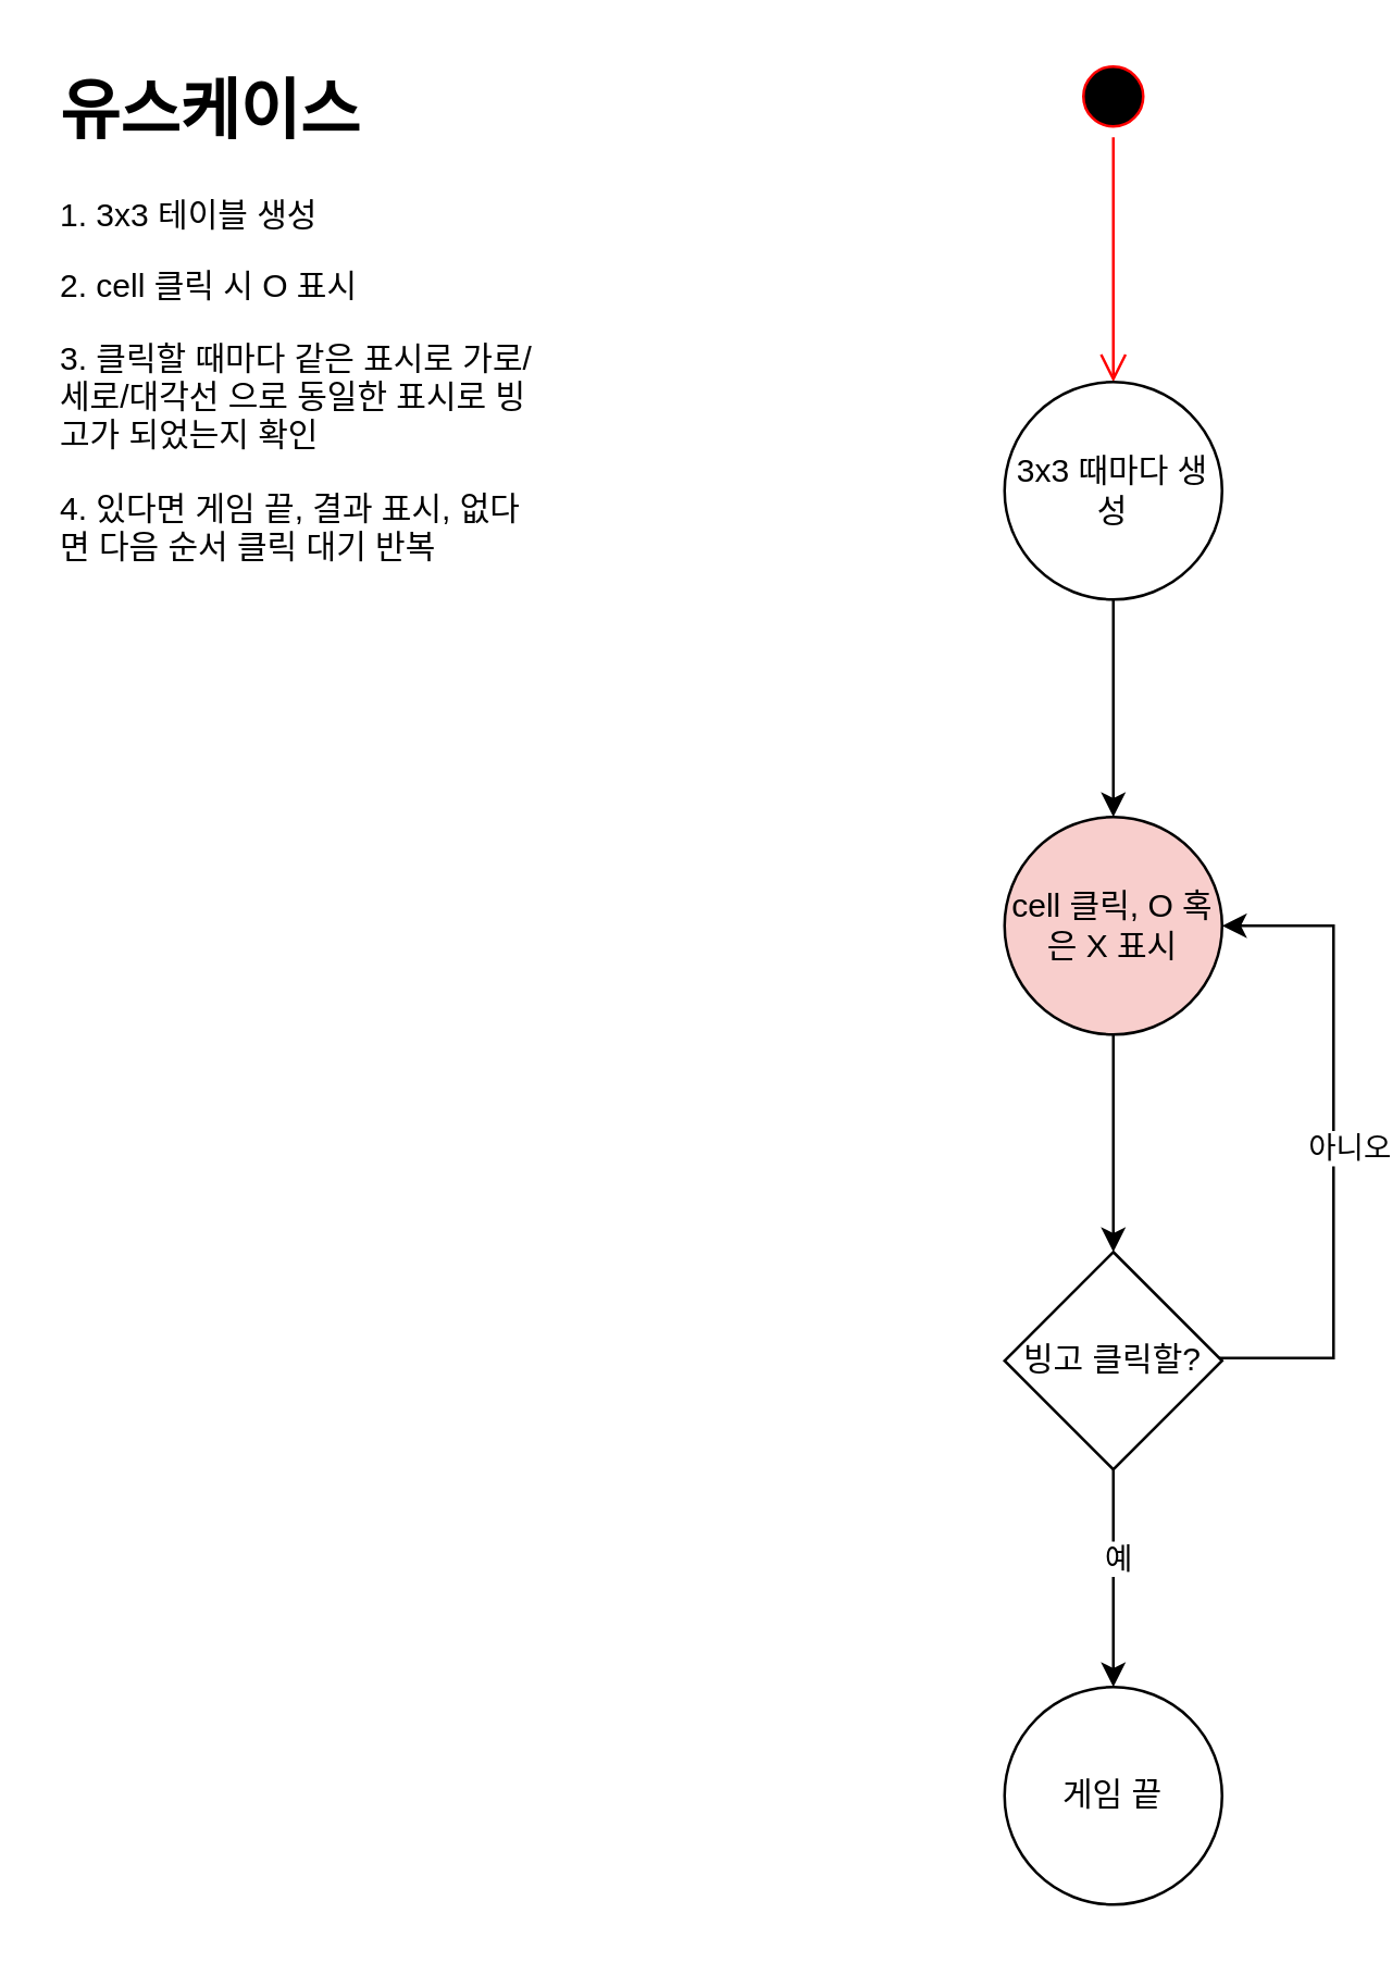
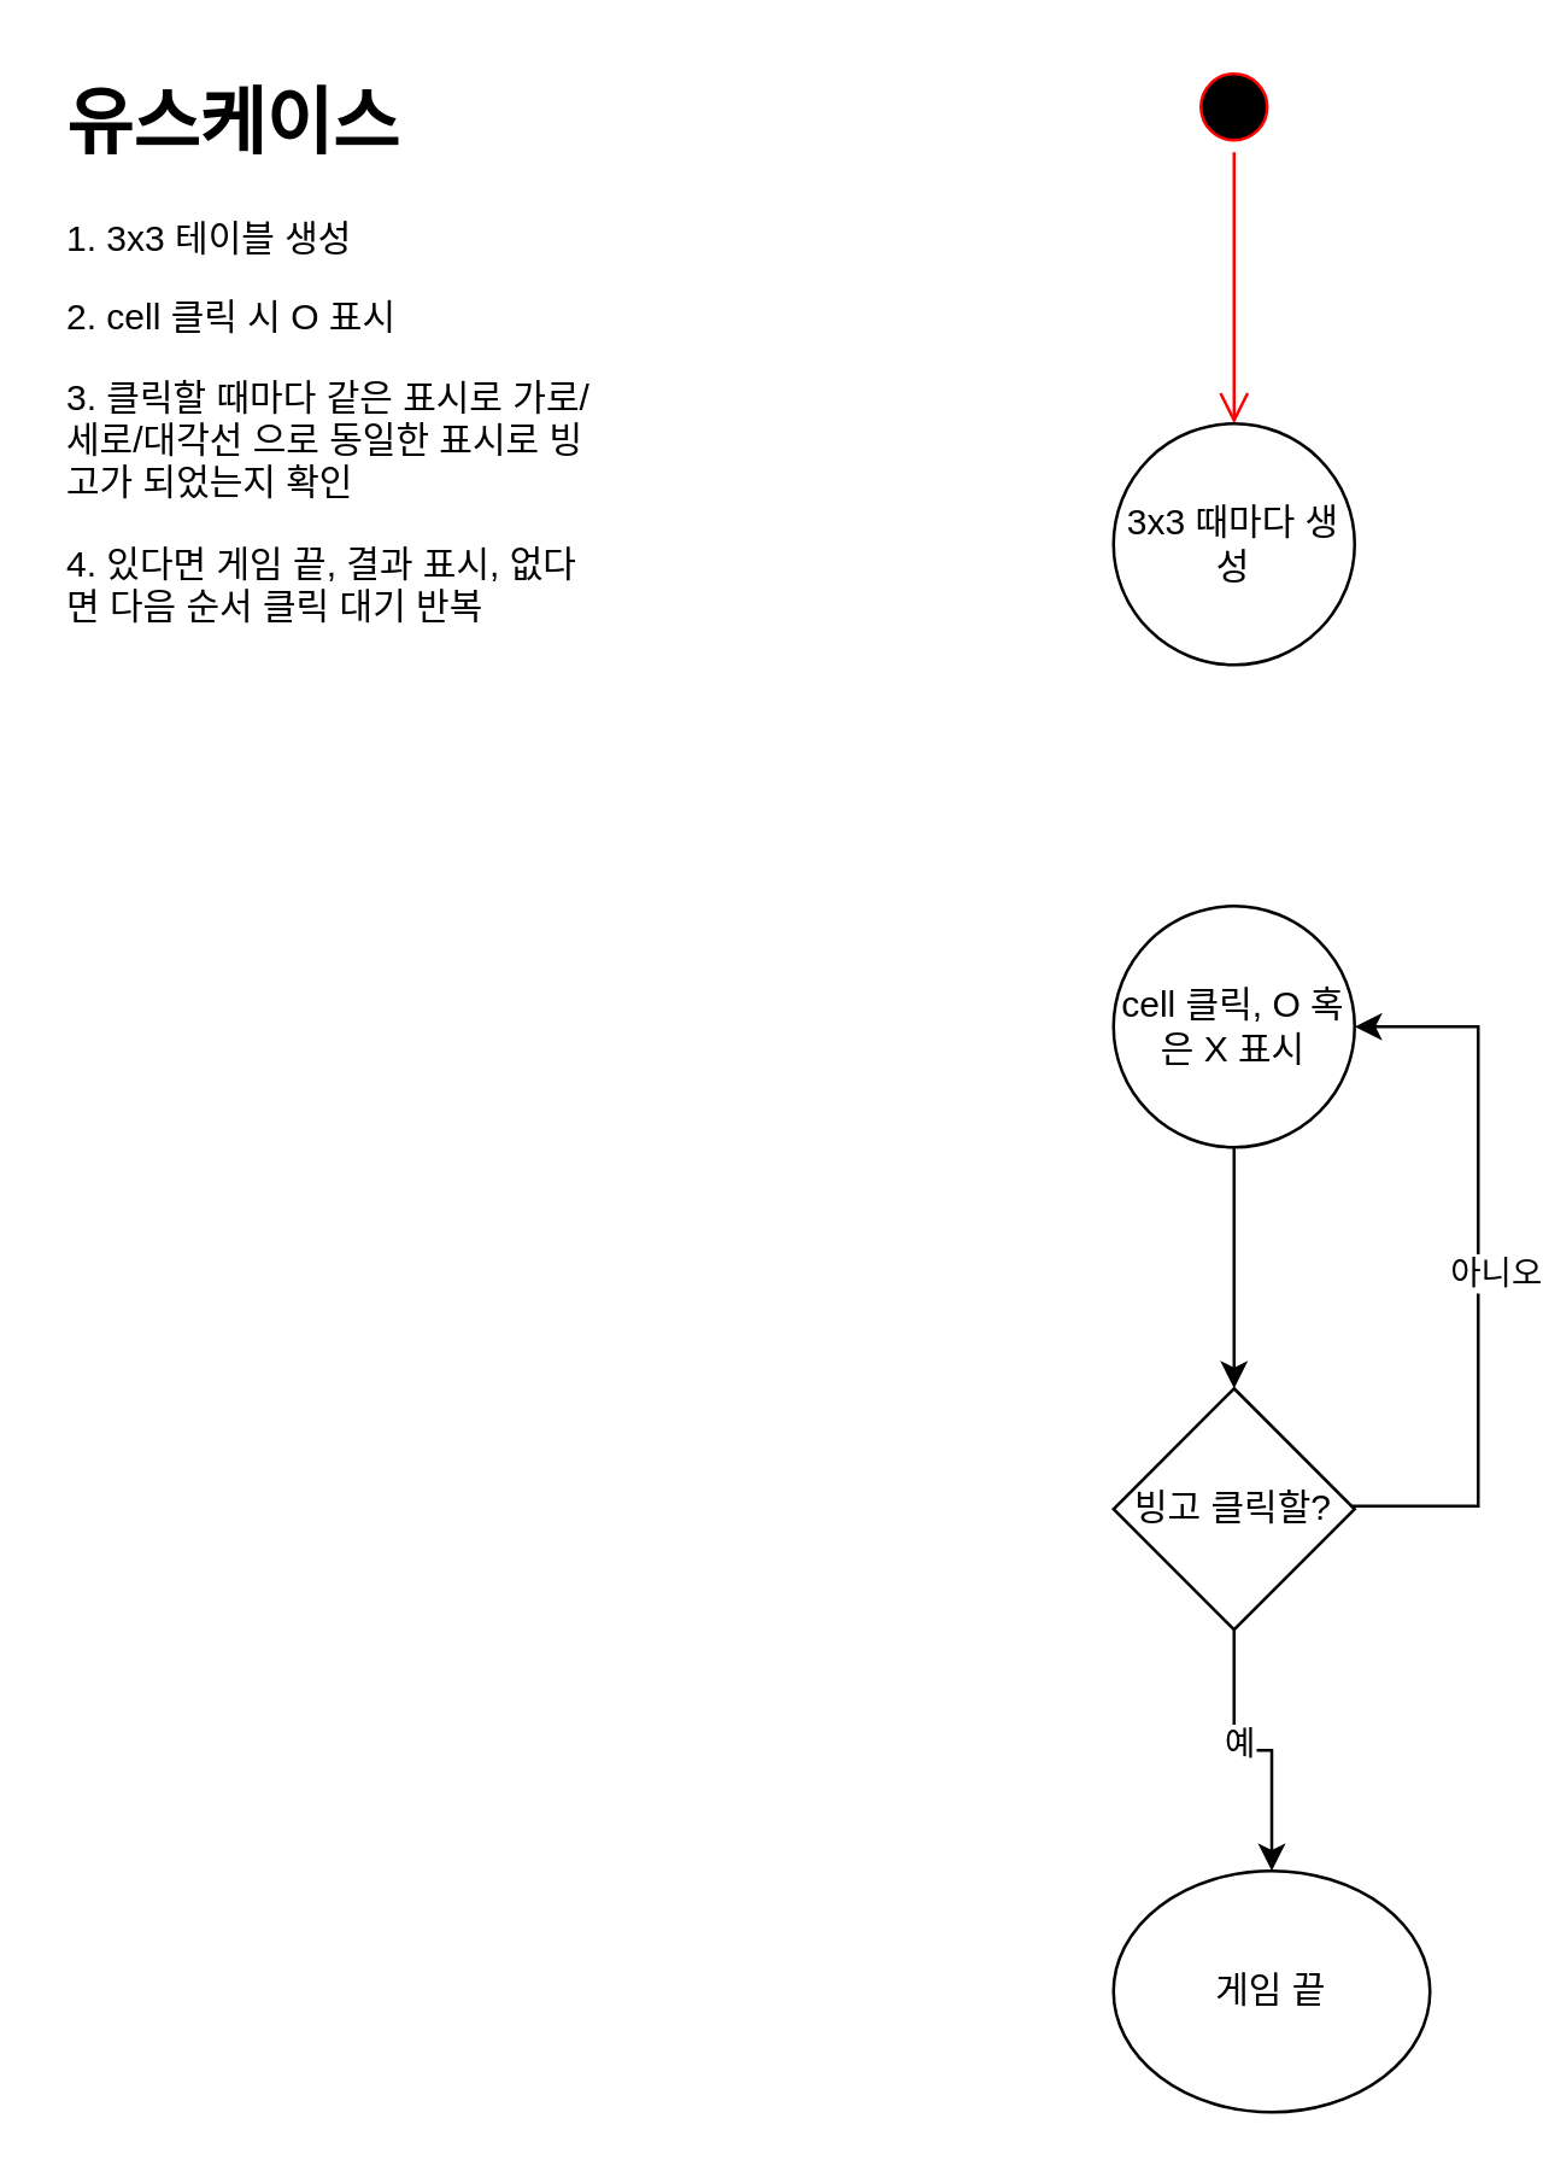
  <mxCell id="0" />
  <mxCell id="1" parent="0" />
  <mxCell id="2" value="&lt;h1 style=&quot;margin-top: 0px;&quot;&gt;유스케이스&lt;/h1&gt;&lt;p&gt;1. 3x3 테이블 생성&lt;/p&gt;&lt;p&gt;2. cell 클릭 시 O 표시&lt;/p&gt;&lt;p&gt;3. 클릭할 때마다 같은 표시로 가로/세로/대각선 으로 동일한 표시로 빙고가 되었는지 확인&lt;/p&gt;&lt;p&gt;4. 있다면 게임 끝, 결과 표시, 없다면 다음 순서 클릭 대기 반복&lt;/p&gt;" style="text;html=1;whiteSpace=wrap;overflow=hidden;rounded=0;" vertex="1" parent="1"><mxGeometry x="20" y="20" width="180" height="200" as="geometry" /></mxCell>
  <mxCell id="3" value="" style="ellipse;html=1;shape=startState;fillColor=#000000;strokeColor=#ff0000;" vertex="1" parent="1"><mxGeometry x="394" y="20" width="30" height="30" as="geometry" /></mxCell>
  <mxCell id="4" value="" style="edgeStyle=orthogonalEdgeStyle;html=1;verticalAlign=bottom;endArrow=open;endSize=8;strokeColor=#ff0000;rounded=0;" edge="1" source="3" parent="1" target="6"><mxGeometry relative="1" as="geometry"><mxPoint x="409" y="110" as="targetPoint" /></mxGeometry></mxCell>
- <mxCell id="5" value="" style="edgeStyle=orthogonalEdgeStyle;rounded=0;orthogonalLoop=1;jettySize=auto;html=1;" edge="1" parent="1" source="6" target="8"><mxGeometry relative="1" as="geometry" /></mxCell>
  <mxCell id="6" value="3x3 때마다 생성" style="ellipse;whiteSpace=wrap;html=1;aspect=fixed;" vertex="1" parent="1"><mxGeometry x="369" y="140" width="80" height="80" as="geometry" /></mxCell>
  <mxCell id="7" value="" style="edgeStyle=orthogonalEdgeStyle;rounded=0;orthogonalLoop=1;jettySize=auto;html=1;" edge="1" parent="1" source="8" target="13"><mxGeometry relative="1" as="geometry"><Array as="points"><mxPoint x="409" y="400" /><mxPoint x="409" y="400" /></Array></mxGeometry></mxCell>
- <mxCell id="8" value="cell 클릭, O 혹은 X 표시" style="ellipse;whiteSpace=wrap;html=1;fillColor=#f8cecc;" vertex="1" parent="1"><mxGeometry x="369" y="300" width="80" height="80" as="geometry" /></mxCell>
+ <mxCell id="8" value="cell 클릭, O 혹은 X 표시" style="ellipse;whiteSpace=wrap;html=1;" vertex="1" parent="1"><mxGeometry x="369" y="300" width="80" height="80" as="geometry" /></mxCell>
  <mxCell id="9" style="edgeStyle=orthogonalEdgeStyle;rounded=0;orthogonalLoop=1;jettySize=auto;html=1;entryX=1;entryY=0.5;entryDx=0;entryDy=0;exitX=0.925;exitY=0.488;exitDx=0;exitDy=0;exitPerimeter=0;" edge="1" parent="1" source="13" target="8"><mxGeometry relative="1" as="geometry"><mxPoint x="490" y="530" as="sourcePoint" /><mxPoint x="490" y="370" as="targetPoint" /><Array as="points"><mxPoint x="490" y="499" /><mxPoint x="490" y="340" /></Array></mxGeometry></mxCell>
  <mxCell id="10" value="아니오" style="edgeLabel;html=1;align=center;verticalAlign=middle;resizable=0;points=[];" vertex="1" connectable="0" parent="9"><mxGeometry x="0.012" y="-5" relative="1" as="geometry"><mxPoint as="offset" /></mxGeometry></mxCell>
  <mxCell id="11" value="" style="edgeStyle=orthogonalEdgeStyle;rounded=0;orthogonalLoop=1;jettySize=auto;html=1;" edge="1" parent="1" source="13" target="14"><mxGeometry relative="1" as="geometry" /></mxCell>
  <mxCell id="12" value="예" style="edgeLabel;html=1;align=center;verticalAlign=middle;resizable=0;points=[];" vertex="1" connectable="0" parent="11"><mxGeometry x="-0.2" y="1" relative="1" as="geometry"><mxPoint as="offset" /></mxGeometry></mxCell>
  <mxCell id="13" value="빙고 클릭할?" style="rhombus;whiteSpace=wrap;html=1;" vertex="1" parent="1"><mxGeometry x="369" y="460" width="80" height="80" as="geometry" /></mxCell>
- <mxCell id="14" value="게임 끝" style="ellipse;whiteSpace=wrap;html=1;" vertex="1" parent="1"><mxGeometry x="369" y="620" width="80" height="80" as="geometry" /></mxCell>
+ <mxCell id="14" value="게임 끝" style="ellipse;whiteSpace=wrap;html=1;" vertex="1" parent="1"><mxGeometry x="369" y="620" width="105" height="80" as="geometry" /></mxCell>
